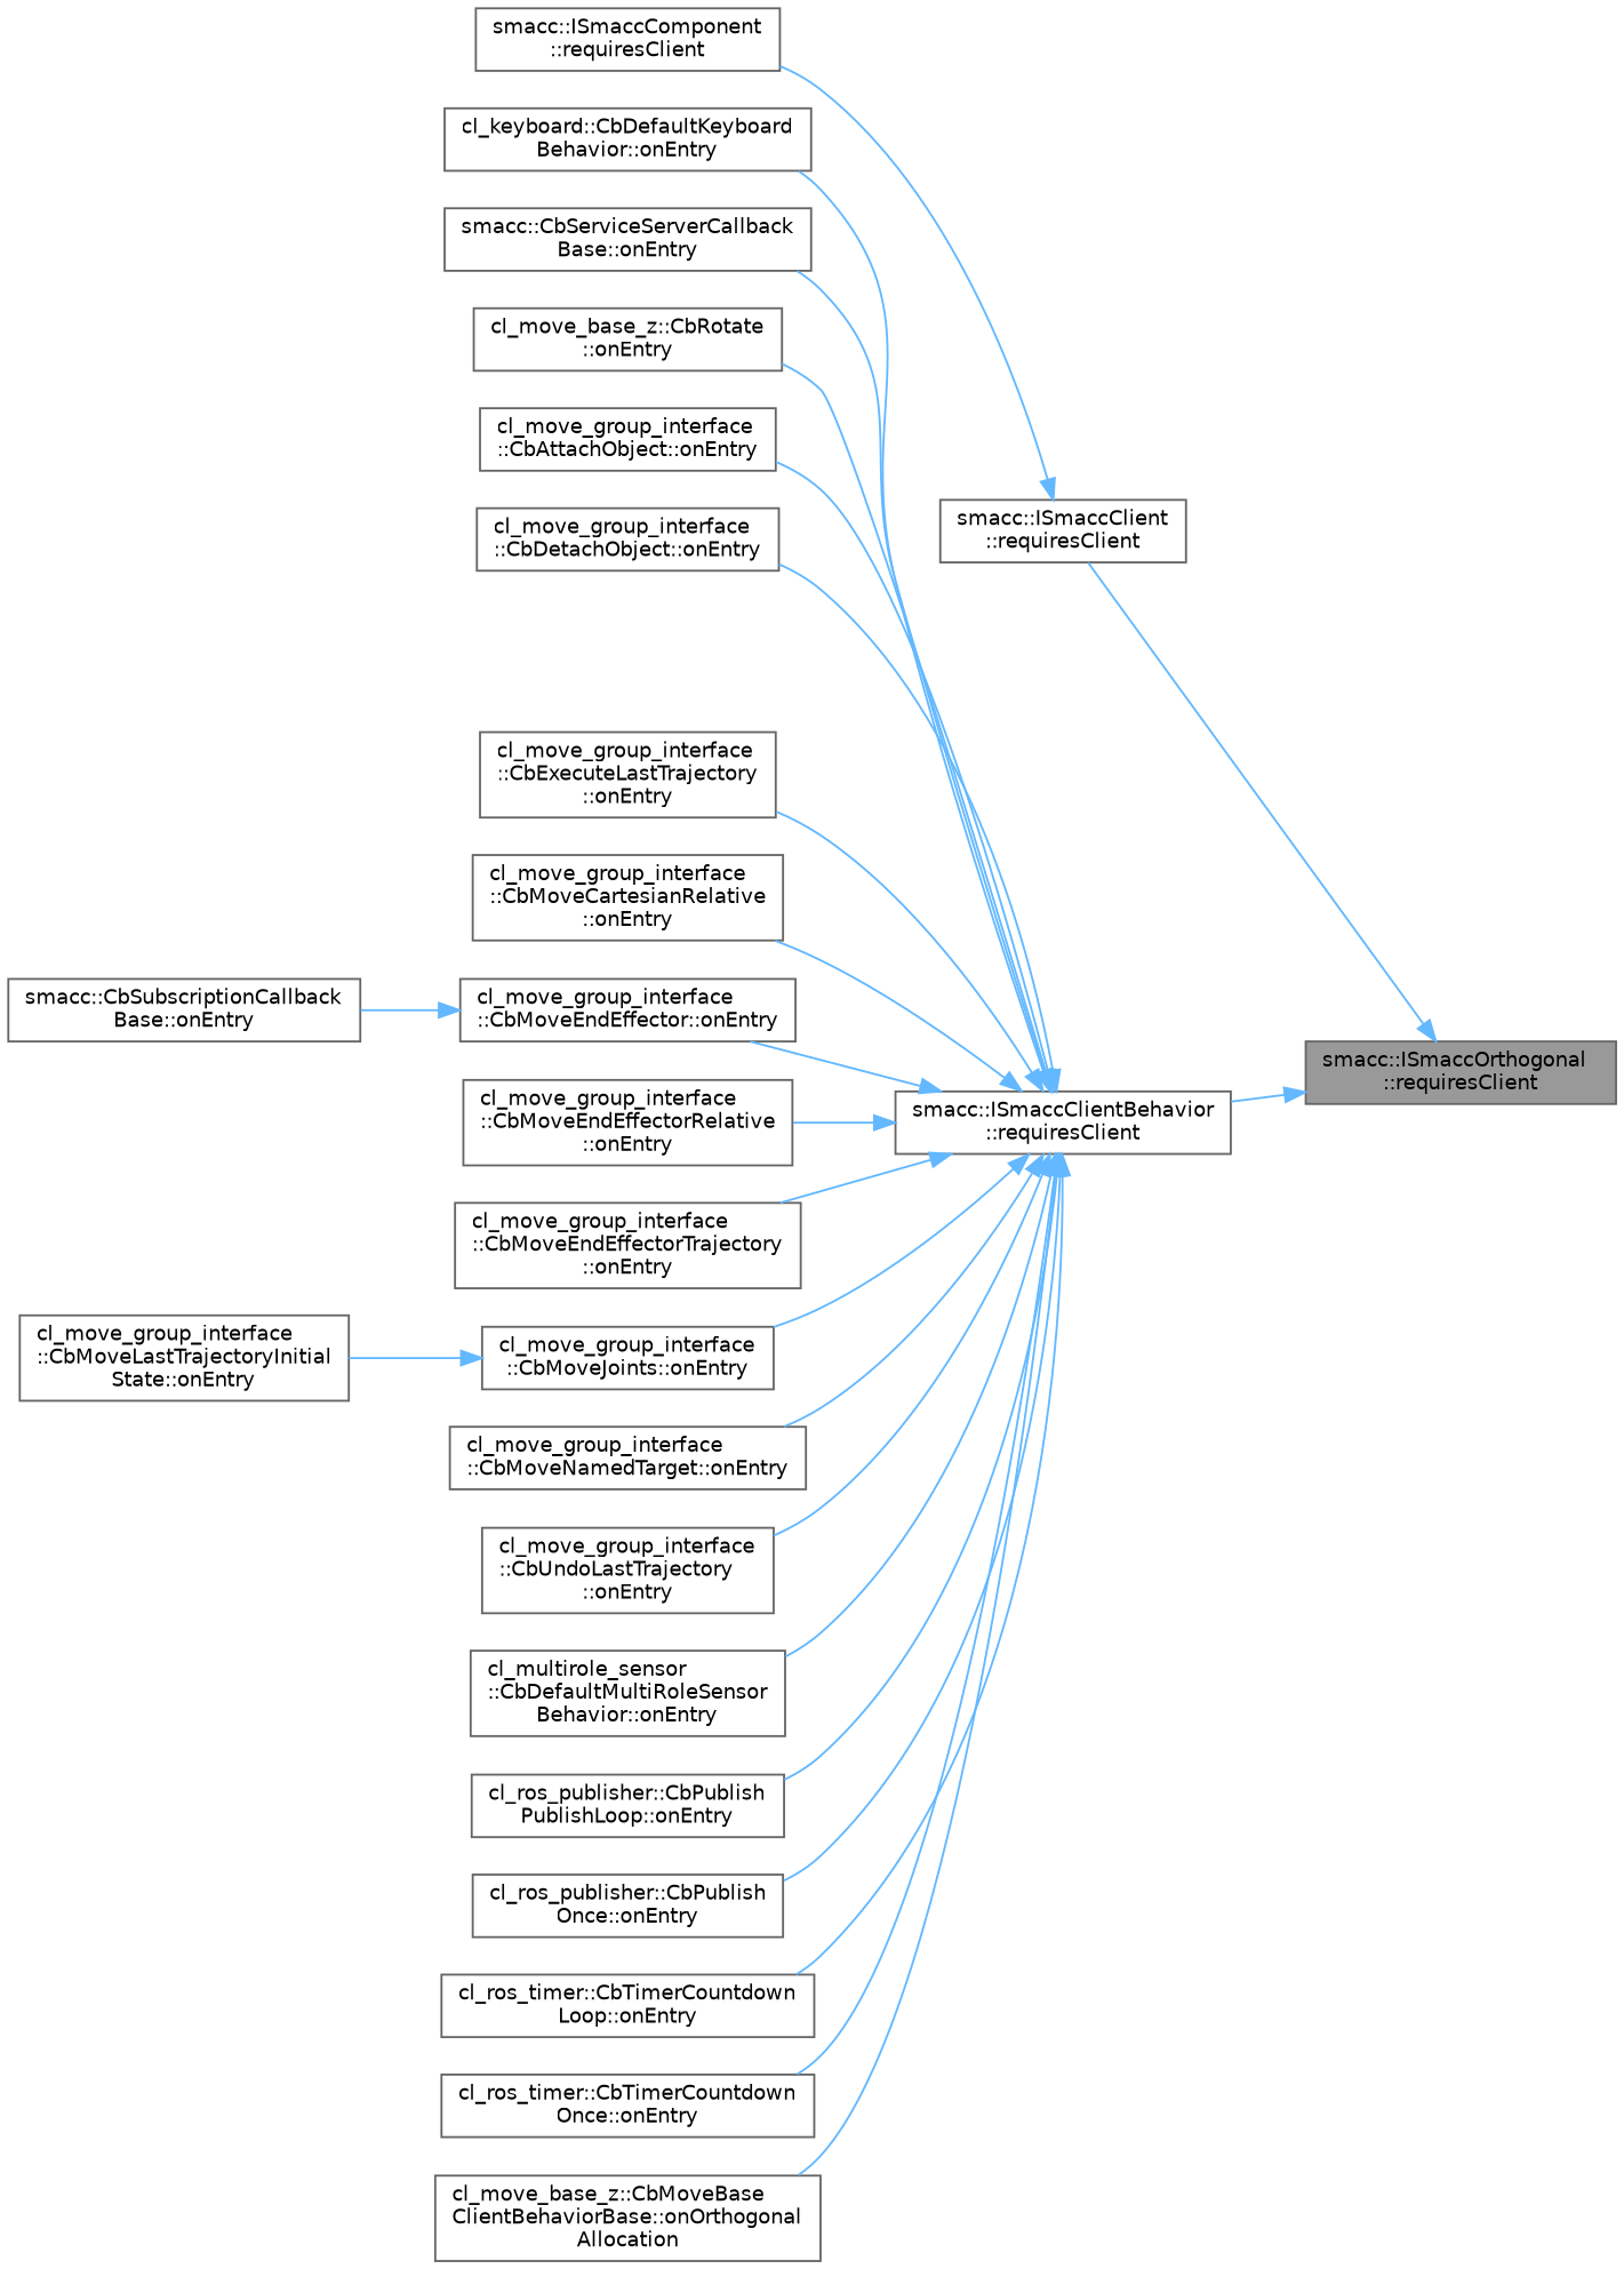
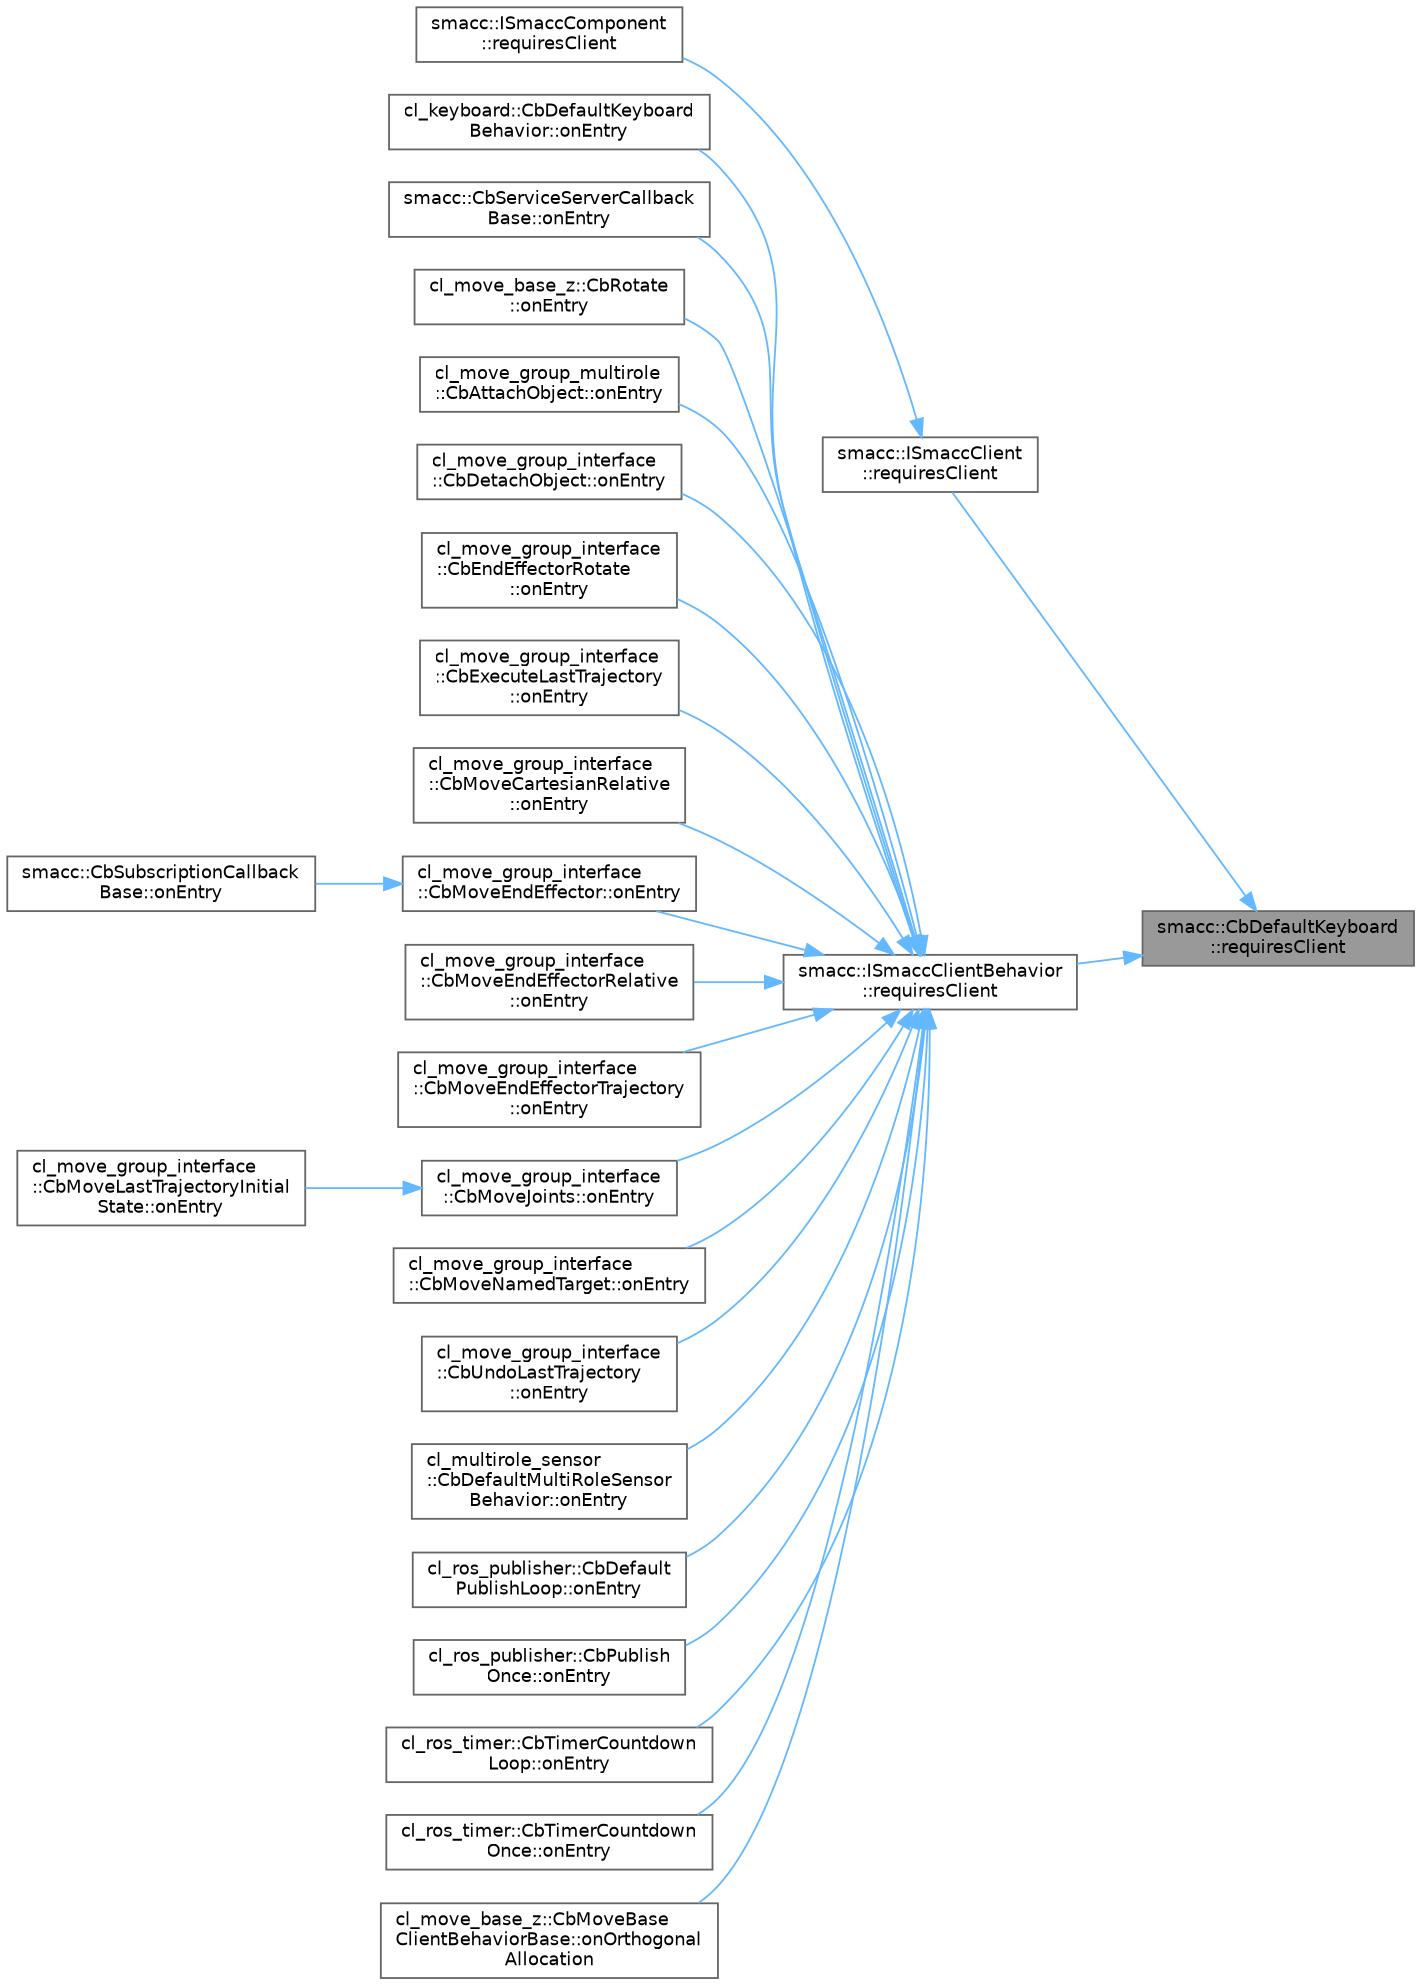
  digraph {
    rankdir=RL
    node [color=grey40 fillcolor=white fontname=Helvetica fontsize=10 shape=box style=filled]
    edge [color=steelblue1 dir=back fontname=Helvetica fontsize=10 labelfontname=Helvetica labelfontsize=10 style=solid]
-   n1 [color=gray40 fillcolor=grey60 fontcolor=black height=0.2 label="smacc::ISmaccOrthogonal\l::requiresClient" width=0.4]
+   n1 [color=gray40 fillcolor=grey60 fontcolor=black height=0.2 label="smacc::CbDefaultKeyboard\l::requiresClient" width=0.4]
    n2 [height=0.2 label="smacc::ISmaccClient\l::requiresClient" width=0.4]
    n3 [height=0.2 label="smacc::ISmaccClientBehavior\l::requiresClient" width=0.4]
    n4 [height=0.2 label="smacc::ISmaccComponent\l::requiresClient" width=0.4]
    n5 [height=0.2 label="cl_keyboard::CbDefaultKeyboard\lBehavior::onEntry" width=0.4]
    n6 [height=0.2 label="smacc::CbServiceServerCallback\lBase::onEntry" width=0.4]
    n7 [height=0.2 label="cl_move_base_z::CbRotate\l::onEntry" width=0.4]
-   n8 [height=0.2 label="cl_move_group_interface\l::CbAttachObject::onEntry" width=0.4]
+   n8 [height=0.2 label="cl_move_group_multirole\l::CbAttachObject::onEntry" width=0.4]
    n9 [height=0.2 label="cl_move_group_interface\l::CbDetachObject::onEntry" width=0.4]
+   n10 [height=0.2 label="cl_move_group_interface\l::CbEndEffectorRotate\l::onEntry" width=0.4]
    n11 [height=0.2 label="cl_move_group_interface\l::CbExecuteLastTrajectory\l::onEntry" width=0.4]
    n12 [height=0.2 label="cl_move_group_interface\l::CbMoveCartesianRelative\l::onEntry" width=0.4]
    n13 [height=0.2 label="cl_move_group_interface\l::CbMoveEndEffector::onEntry" width=0.4]
    n14 [height=0.2 label="cl_move_group_interface\l::CbMoveEndEffectorRelative\l::onEntry" width=0.4]
    n15 [height=0.2 label="cl_move_group_interface\l::CbMoveEndEffectorTrajectory\l::onEntry" width=0.4]
    n16 [height=0.2 label="cl_move_group_interface\l::CbMoveJoints::onEntry" width=0.4]
    n17 [height=0.2 label="cl_move_group_interface\l::CbMoveNamedTarget::onEntry" width=0.4]
    n18 [height=0.2 label="cl_move_group_interface\l::CbUndoLastTrajectory\l::onEntry" width=0.4]
    n19 [height=0.2 label="cl_multirole_sensor\l::CbDefaultMultiRoleSensor\lBehavior::onEntry" width=0.4]
-   n20 [height=0.2 label="cl_ros_publisher::CbPublish\lPublishLoop::onEntry" width=0.4]
+   n20 [height=0.2 label="cl_ros_publisher::CbDefault\lPublishLoop::onEntry" width=0.4]
    n21 [height=0.2 label="cl_ros_publisher::CbPublish\lOnce::onEntry" width=0.4]
    n22 [height=0.2 label="cl_ros_timer::CbTimerCountdown\lLoop::onEntry" width=0.4]
    n23 [height=0.2 label="cl_ros_timer::CbTimerCountdown\lOnce::onEntry" width=0.4]
    n24 [height=0.2 label="cl_move_base_z::CbMoveBase\lClientBehaviorBase::onOrthogonal\lAllocation" width=0.4]
    n25 [height=0.2 label="smacc::CbSubscriptionCallback\lBase::onEntry" width=0.4]
    n26 [height=0.2 label="cl_move_group_interface\l::CbMoveLastTrajectoryInitial\lState::onEntry" width=0.4]
    n1 -> n2
    n1 -> n3
    n2 -> n4
    n3 -> n5
    n3 -> n6
    n3 -> n7
    n3 -> n8
    n3 -> n9
+   n3 -> n10
    n3 -> n11
    n3 -> n12
    n3 -> n13
    n3 -> n14
    n3 -> n15
    n3 -> n16
    n3 -> n17
    n3 -> n18
    n3 -> n19
    n3 -> n20
    n3 -> n21
    n3 -> n22
    n3 -> n23
    n3 -> n24
    n13 -> n25
    n16 -> n26
  }
